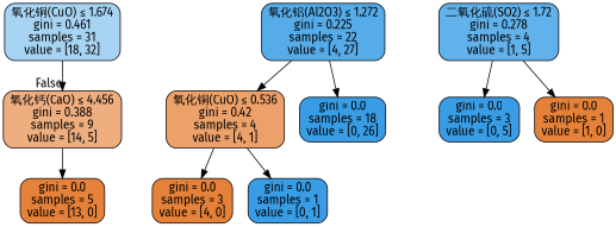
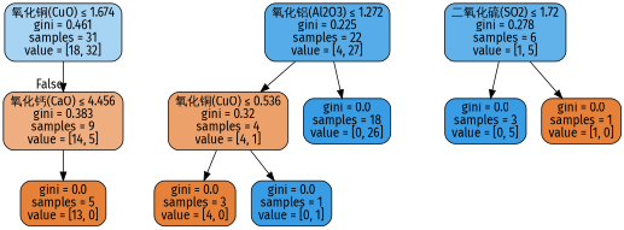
  digraph {
    fontname="Fira Sans"
    node [color=black fillcolor="#399de5" fontname="Fira Sans" shape=box style="filled, rounded"]
    edge [fontname="Fira Sans"]
    n1 [fillcolor="#a8d4f4" label=<氧化铜(CuO) &le; 1.674<br/>gini = 0.461<br/>samples = 31<br/>value = [18, 32]>]
-   n2 [fillcolor="#eeae80" label=<氧化钙(CaO) &le; 4.456<br/>gini = 0.388<br/>samples = 9<br/>value = [14, 5]>]
+   n2 [fillcolor="#eeae80" label=<氧化钙(CaO) &le; 4.456<br/>gini = 0.383<br/>samples = 9<br/>value = [14, 5]>]
    n3 [fillcolor="#56ace9" label=<氧化铝(Al2O3) &le; 1.272<br/>gini = 0.225<br/>samples = 22<br/>value = [4, 27]>]
-   n4 [fillcolor="#eca06a" label=<氧化铜(CuO) &le; 0.536<br/>gini = 0.42<br/>samples = 4<br/>value = [4, 1]>]
+   n4 [fillcolor="#eca06a" label=<氧化铜(CuO) &le; 0.536<br/>gini = 0.32<br/>samples = 4<br/>value = [4, 1]>]
    n5 [label=<gini = 0.0<br/>samples = 18<br/>value = [0, 26]>]
    n6 [fillcolor="#e58139" label=<gini = 0.0<br/>samples = 5<br/>value = [13, 0]>]
    n7 [fillcolor="#e58139" label=<gini = 0.0<br/>samples = 3<br/>value = [4, 0]>]
    n8 [label=<gini = 0.0<br/>samples = 1<br/>value = [0, 1]>]
-   n9 [fillcolor="#61b1ea" label=<二氧化硫(SO2) &le; 1.72<br/>gini = 0.278<br/>samples = 4<br/>value = [1, 5]>]
+   n9 [fillcolor="#61b1ea" label=<二氧化硫(SO2) &le; 1.72<br/>gini = 0.278<br/>samples = 6<br/>value = [1, 5]>]
    n10 [label=<gini = 0.0<br/>samples = 3<br/>value = [0, 5]>]
    n11 [fillcolor="#e58139" label=<gini = 0.0<br/>samples = 1<br/>value = [1, 0]>]
    n1 -> n2 [headlabel=False labelangle=-45 labeldistance=2.5]
    n2 -> n6
    n3 -> n4
    n3 -> n5
    n4 -> n7
    n4 -> n8
    n9 -> n10
    n9 -> n11
  }
